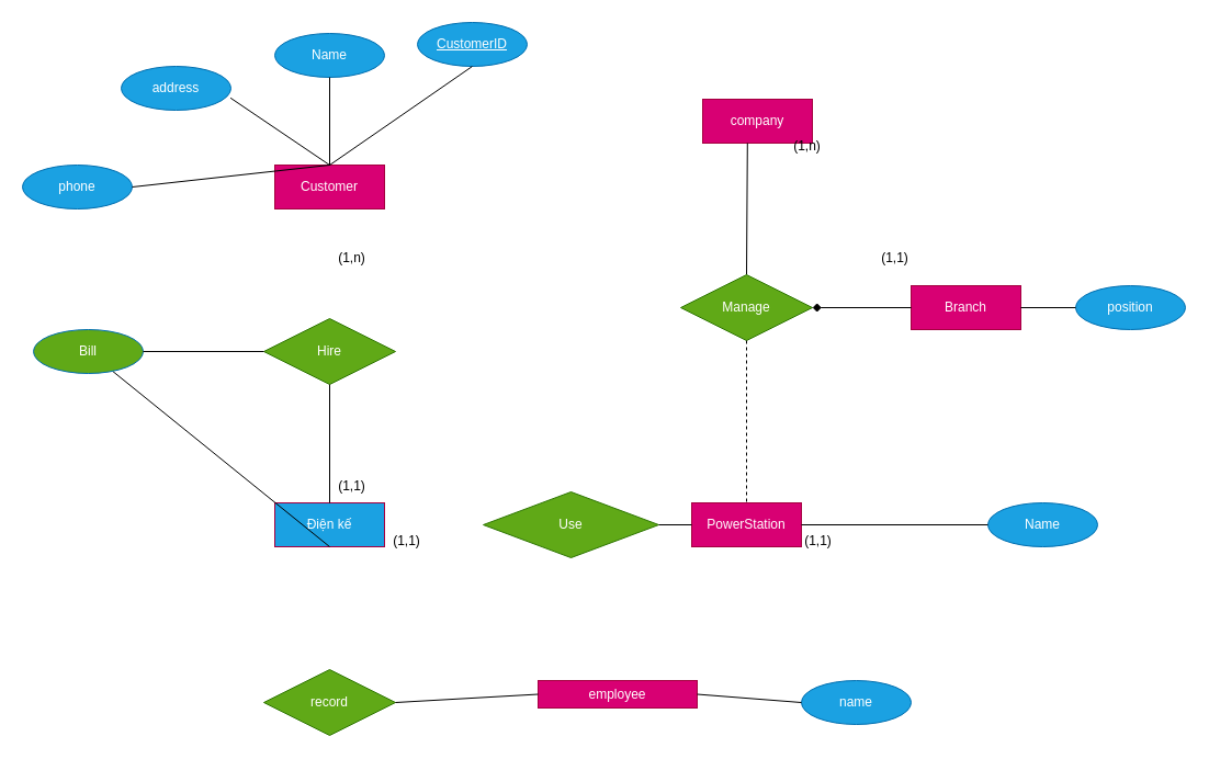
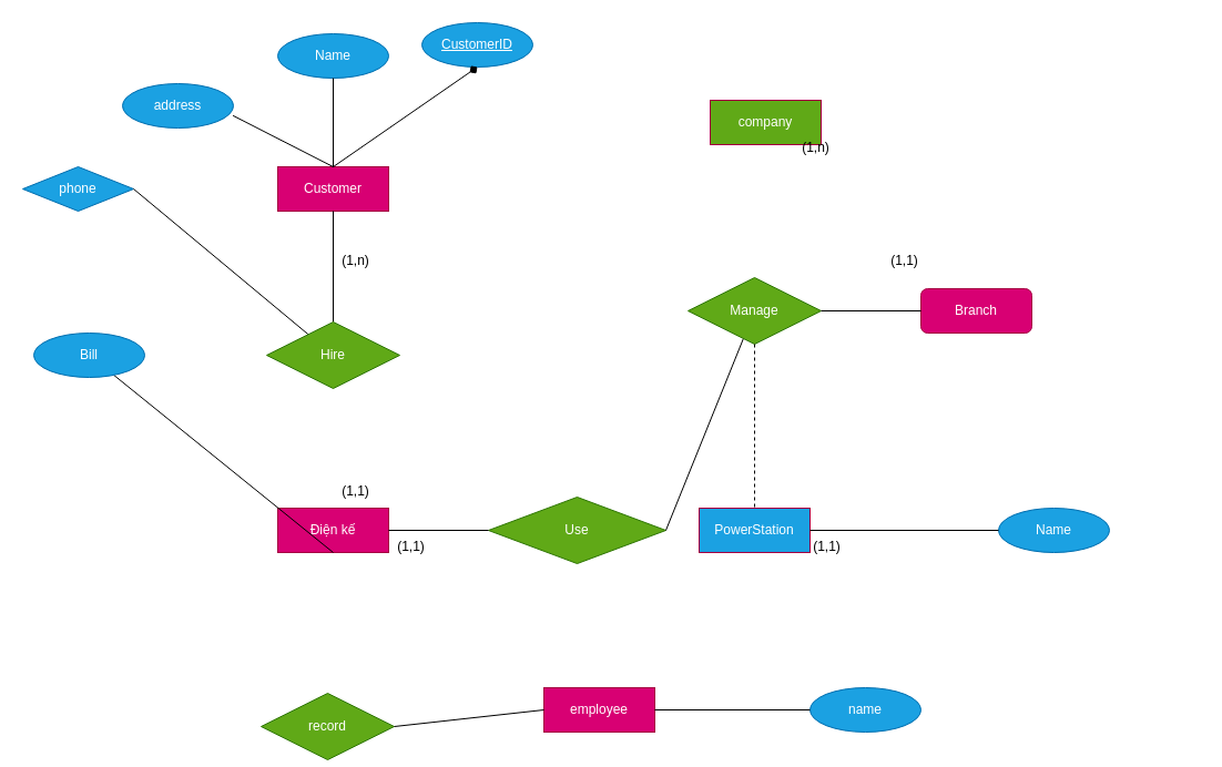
  <mxCell id="0" />
  <mxCell id="1" parent="0" />
- <mxCell id="2" value="company" style="whiteSpace=wrap;html=1;align=center;fillColor=#d80073;fontColor=#ffffff;strokeColor=#A50040;" parent="1" vertex="1"><mxGeometry x="640" y="90" width="100" height="40" as="geometry" /></mxCell>
- <mxCell id="3" value="Branch&lt;br&gt;" style="whiteSpace=wrap;html=1;align=center;fillColor=#d80073;fontColor=#ffffff;strokeColor=#A50040;" parent="1" vertex="1"><mxGeometry x="830" y="260" width="100" height="40" as="geometry" /></mxCell>
- <mxCell id="4" value="PowerStation&lt;br&gt;" style="whiteSpace=wrap;html=1;align=center;fillColor=#d80073;fontColor=#ffffff;strokeColor=#A50040;" parent="1" vertex="1"><mxGeometry x="630" y="458" width="100" height="40" as="geometry" /></mxCell>
+ <mxCell id="2" value="company" style="whiteSpace=wrap;html=1;align=center;fillColor=#60a917;fontColor=#ffffff;strokeColor=#A50040;" parent="1" vertex="1"><mxGeometry x="640" y="90" width="100" height="40" as="geometry" /></mxCell>
+ <mxCell id="3" value="Branch&lt;br&gt;" style="whiteSpace=wrap;html=1;align=center;fillColor=#d80073;fontColor=#ffffff;strokeColor=#A50040;rounded=1;" parent="1" vertex="1"><mxGeometry x="830" y="260" width="100" height="40" as="geometry" /></mxCell>
+ <mxCell id="4" value="PowerStation&lt;br&gt;" style="whiteSpace=wrap;html=1;align=center;fillColor=#1ba1e2;fontColor=#ffffff;strokeColor=#A50040;" parent="1" vertex="1"><mxGeometry x="630" y="458" width="100" height="40" as="geometry" /></mxCell>
  <mxCell id="5" value="Name" style="ellipse;whiteSpace=wrap;html=1;align=center;fillColor=#1ba1e2;fontColor=#ffffff;strokeColor=#006EAF;" parent="1" vertex="1"><mxGeometry x="900" y="458" width="100" height="40" as="geometry" /></mxCell>
  <mxCell id="6" value="" style="endArrow=none;html=1;rounded=0;exitX=1;exitY=0.5;exitDx=0;exitDy=0;" parent="1" source="4" target="5" edge="1"><mxGeometry relative="1" as="geometry"><mxPoint x="790" y="550" as="sourcePoint" /><mxPoint x="950" y="550" as="targetPoint" /></mxGeometry></mxCell>
- <mxCell id="7" value="position&lt;br&gt;" style="ellipse;whiteSpace=wrap;html=1;align=center;fillColor=#1ba1e2;fontColor=#ffffff;strokeColor=#006EAF;" parent="1" vertex="1"><mxGeometry x="980" y="260" width="100" height="40" as="geometry" /></mxCell>
- <mxCell id="8" value="" style="endArrow=none;html=1;rounded=0;entryX=0;entryY=0.5;entryDx=0;entryDy=0;exitX=1;exitY=0.5;exitDx=0;exitDy=0;" parent="1" source="3" target="7" edge="1"><mxGeometry relative="1" as="geometry"><mxPoint x="920" y="270" as="sourcePoint" /><mxPoint x="960" y="200" as="targetPoint" /></mxGeometry></mxCell>
  <mxCell id="9" value="Customer&lt;br&gt;" style="whiteSpace=wrap;html=1;align=center;fillColor=#d80073;fontColor=#ffffff;strokeColor=#A50040;" parent="1" vertex="1"><mxGeometry x="250" y="150" width="100" height="40" as="geometry" /></mxCell>
- <mxCell id="10" value="Điện kế" style="whiteSpace=wrap;html=1;align=center;fillColor=#1ba1e2;fontColor=#ffffff;strokeColor=#A50040;" parent="1" vertex="1"><mxGeometry x="250" y="458" width="100" height="40" as="geometry" /></mxCell>
- <mxCell id="11" value="address" style="ellipse;whiteSpace=wrap;html=1;align=center;fillColor=#1ba1e2;fontColor=#ffffff;strokeColor=#006EAF;" parent="1" vertex="1"><mxGeometry x="110" y="60" width="100" height="40" as="geometry" /></mxCell>
+ <mxCell id="10" value="Điện kế" style="whiteSpace=wrap;html=1;align=center;fillColor=#d80073;fontColor=#ffffff;strokeColor=#A50040;" parent="1" vertex="1"><mxGeometry x="250" y="458" width="100" height="40" as="geometry" /></mxCell>
+ <mxCell id="11" value="address" style="ellipse;whiteSpace=wrap;html=1;align=center;fillColor=#1ba1e2;fontColor=#ffffff;strokeColor=#006EAF;" parent="1" vertex="1"><mxGeometry x="110" y="75" width="100" height="40" as="geometry" /></mxCell>
  <mxCell id="12" value="CustomerID" style="ellipse;whiteSpace=wrap;html=1;align=center;fontStyle=4;fillColor=#1ba1e2;fontColor=#ffffff;strokeColor=#006EAF;" parent="1" vertex="1"><mxGeometry x="380" y="20" width="100" height="40" as="geometry" /></mxCell>
  <mxCell id="13" value="Name" style="ellipse;whiteSpace=wrap;html=1;align=center;fillColor=#1ba1e2;fontColor=#ffffff;strokeColor=#006EAF;" parent="1" vertex="1"><mxGeometry x="250" y="30" width="100" height="40" as="geometry" /></mxCell>
- <mxCell id="14" value="phone" style="ellipse;whiteSpace=wrap;html=1;align=center;fillColor=#1ba1e2;fontColor=#ffffff;strokeColor=#006EAF;" parent="1" vertex="1"><mxGeometry x="20" y="150" width="100" height="40" as="geometry" /></mxCell>
+ <mxCell id="14" value="phone" style="rhombus;whiteSpace=wrap;html=1;align=center;fillColor=#1ba1e2;fontColor=#ffffff;strokeColor=#006EAF;" parent="1" vertex="1"><mxGeometry x="20" y="150" width="100" height="40" as="geometry" /></mxCell>
  <mxCell id="15" value="" style="endArrow=none;html=1;rounded=0;exitX=0.996;exitY=0.72;exitDx=0;exitDy=0;exitPerimeter=0;entryX=0.5;entryY=0;entryDx=0;entryDy=0;" parent="1" source="11" target="9" edge="1"><mxGeometry relative="1" as="geometry"><mxPoint x="220" y="230" as="sourcePoint" /><mxPoint x="380" y="230" as="targetPoint" /></mxGeometry></mxCell>
  <mxCell id="16" value="" style="endArrow=none;html=1;rounded=0;exitX=0.5;exitY=1;exitDx=0;exitDy=0;entryX=0.5;entryY=0;entryDx=0;entryDy=0;" parent="1" source="13" target="9" edge="1"><mxGeometry relative="1" as="geometry"><mxPoint x="300" y="220" as="sourcePoint" /><mxPoint x="460" y="220" as="targetPoint" /></mxGeometry></mxCell>
- <mxCell id="17" value="" style="endArrow=none;html=1;rounded=0;exitX=1;exitY=0.5;exitDx=0;exitDy=0;entryX=0.5;entryY=0;entryDx=0;entryDy=0;" parent="1" source="14" target="9" edge="1"><mxGeometry relative="1" as="geometry"><mxPoint x="80" y="270" as="sourcePoint" /><mxPoint x="240" y="270" as="targetPoint" /></mxGeometry></mxCell>
- <mxCell id="18" value="" style="endArrow=none;html=1;rounded=0;exitX=0.5;exitY=0;exitDx=0;exitDy=0;entryX=0.5;entryY=1;entryDx=0;entryDy=0;" parent="1" source="9" target="12" edge="1"><mxGeometry relative="1" as="geometry"><mxPoint x="410" y="220" as="sourcePoint" /><mxPoint x="570" y="220" as="targetPoint" /></mxGeometry></mxCell>
+ <mxCell id="17" value="" style="endArrow=none;html=1;rounded=0;exitX=1;exitY=0.5;exitDx=0;exitDy=0;" parent="1" source="14" target="23" edge="1"><mxGeometry relative="1" as="geometry"><mxPoint x="80" y="270" as="sourcePoint" /><mxPoint x="240" y="270" as="targetPoint" /></mxGeometry></mxCell>
+ <mxCell id="18" value="" style="endArrow=diamond;html=1;rounded=0;exitX=0.5;exitY=0;exitDx=0;exitDy=0;entryX=0.5;entryY=1;entryDx=0;entryDy=0;" parent="1" source="9" target="12" edge="1"><mxGeometry relative="1" as="geometry"><mxPoint x="410" y="220" as="sourcePoint" /><mxPoint x="570" y="220" as="targetPoint" /></mxGeometry></mxCell>
  <mxCell id="19" value="Use" style="shape=rhombus;perimeter=rhombusPerimeter;whiteSpace=wrap;html=1;align=center;fillColor=#60a917;fontColor=#ffffff;strokeColor=#2D7600;" parent="1" vertex="1"><mxGeometry x="440" y="448" width="160" height="60" as="geometry" /></mxCell>
- <mxCell id="21" value="" style="endArrow=none;html=1;rounded=0;exitX=1;exitY=0.5;exitDx=0;exitDy=0;entryX=0;entryY=0.5;entryDx=0;entryDy=0;" parent="1" source="19" target="4" edge="1"><mxGeometry relative="1" as="geometry"><mxPoint x="470" y="547" as="sourcePoint" /><mxPoint x="740" y="379" as="targetPoint" /></mxGeometry></mxCell>
+ <mxCell id="20" value="" style="endArrow=none;html=1;rounded=0;entryX=0;entryY=0.5;entryDx=0;entryDy=0;" parent="1" source="10" target="19" edge="1"><mxGeometry relative="1" as="geometry"><mxPoint x="350" y="410" as="sourcePoint" /><mxPoint x="510" y="410" as="targetPoint" /></mxGeometry></mxCell>
+ <mxCell id="21" value="" style="endArrow=none;html=1;rounded=0;exitX=1;exitY=0.5;exitDx=0;exitDy=0;" parent="1" source="19" target="26" edge="1"><mxGeometry relative="1" as="geometry"><mxPoint x="470" y="547" as="sourcePoint" /><mxPoint x="740" y="379" as="targetPoint" /></mxGeometry></mxCell>
+ <mxCell id="22" value="" style="endArrow=none;html=1;rounded=0;entryX=0.5;entryY=1;entryDx=0;entryDy=0;exitX=0.5;exitY=0;exitDx=0;exitDy=0;" parent="1" source="23" target="9" edge="1"><mxGeometry relative="1" as="geometry"><mxPoint x="20" y="270" as="sourcePoint" /><mxPoint x="180" y="270" as="targetPoint" /></mxGeometry></mxCell>
  <mxCell id="23" value="Hire&lt;br&gt;" style="shape=rhombus;perimeter=rhombusPerimeter;whiteSpace=wrap;html=1;align=center;fillColor=#60a917;fontColor=#ffffff;strokeColor=#2D7600;" parent="1" vertex="1"><mxGeometry x="240" y="290" width="120" height="60" as="geometry" /></mxCell>
- <mxCell id="24" value="" style="endArrow=none;html=1;rounded=0;entryX=0.5;entryY=1;entryDx=0;entryDy=0;" parent="1" source="10" target="23" edge="1"><mxGeometry relative="1" as="geometry"><mxPoint x="150" y="410" as="sourcePoint" /><mxPoint x="310" y="410" as="targetPoint" /></mxGeometry></mxCell>
- <mxCell id="25" value="" style="endArrow=none;html=1;rounded=0;exitX=0.408;exitY=1;exitDx=0;exitDy=0;exitPerimeter=0;entryX=0.5;entryY=0;entryDx=0;entryDy=0;" parent="1" source="2" target="26" edge="1"><mxGeometry relative="1" as="geometry"><mxPoint x="840" y="160" as="sourcePoint" /><mxPoint x="1000" y="160" as="targetPoint" /></mxGeometry></mxCell>
  <mxCell id="26" value="Manage" style="shape=rhombus;perimeter=rhombusPerimeter;whiteSpace=wrap;html=1;align=center;fillColor=#60a917;fontColor=#ffffff;strokeColor=#2D7600;" parent="1" vertex="1"><mxGeometry x="620" y="250" width="120" height="60" as="geometry" /></mxCell>
- <mxCell id="27" value="" style="endArrow=diamond;html=1;rounded=0;entryX=1;entryY=0.5;entryDx=0;entryDy=0;" parent="1" source="3" target="26" edge="1"><mxGeometry relative="1" as="geometry"><mxPoint x="720" y="250" as="sourcePoint" /><mxPoint x="880" y="250" as="targetPoint" /></mxGeometry></mxCell>
+ <mxCell id="27" value="" style="endArrow=none;html=1;rounded=0;entryX=1;entryY=0.5;entryDx=0;entryDy=0;" parent="1" source="3" target="26" edge="1"><mxGeometry relative="1" as="geometry"><mxPoint x="720" y="250" as="sourcePoint" /><mxPoint x="880" y="250" as="targetPoint" /></mxGeometry></mxCell>
  <mxCell id="28" value="" style="endArrow=none;html=1;rounded=0;exitX=0.5;exitY=1;exitDx=0;exitDy=0;entryX=0.5;entryY=0;entryDx=0;entryDy=0;dashed=1;" parent="1" source="26" target="4" edge="1"><mxGeometry relative="1" as="geometry"><mxPoint x="900" y="290" as="sourcePoint" /><mxPoint x="781.6" y="511.6" as="targetPoint" /></mxGeometry></mxCell>
  <mxCell id="29" value="(1,n)" style="text;html=1;align=center;verticalAlign=middle;resizable=0;points=[];autosize=1;strokeColor=none;fillColor=none;" parent="1" vertex="1"><mxGeometry x="710" y="118" width="50" height="30" as="geometry" /></mxCell>
  <mxCell id="30" value="(1,1)" style="text;html=1;align=center;verticalAlign=middle;resizable=0;points=[];autosize=1;strokeColor=none;fillColor=none;" parent="1" vertex="1"><mxGeometry x="790" y="220" width="50" height="30" as="geometry" /></mxCell>
- <mxCell id="31" value="employee&lt;br&gt;" style="whiteSpace=wrap;html=1;align=center;fillColor=#d80073;fontColor=#ffffff;strokeColor=#A50040;" parent="1" vertex="1"><mxGeometry x="490" y="620" width="145" height="25" as="geometry" /></mxCell>
- <mxCell id="32" value="record&lt;br&gt;" style="shape=rhombus;perimeter=rhombusPerimeter;whiteSpace=wrap;html=1;align=center;fillColor=#60a917;fontColor=#ffffff;strokeColor=#2D7600;" parent="1" vertex="1"><mxGeometry x="240" y="610" width="120" height="60" as="geometry" /></mxCell>
+ <mxCell id="31" value="employee&lt;br&gt;" style="whiteSpace=wrap;html=1;align=center;fillColor=#d80073;fontColor=#ffffff;strokeColor=#A50040;" parent="1" vertex="1"><mxGeometry x="490" y="620" width="100" height="40" as="geometry" /></mxCell>
+ <mxCell id="32" value="record&lt;br&gt;" style="shape=rhombus;perimeter=rhombusPerimeter;whiteSpace=wrap;html=1;align=center;fillColor=#60a917;fontColor=#ffffff;strokeColor=#2D7600;" parent="1" vertex="1"><mxGeometry x="235" y="625" width="120" height="60" as="geometry" /></mxCell>
  <mxCell id="33" value="" style="endArrow=none;html=1;rounded=0;exitX=0.5;exitY=1;exitDx=0;exitDy=0;" parent="1" source="10" target="40" edge="1"><mxGeometry relative="1" as="geometry"><mxPoint x="210" y="550" as="sourcePoint" /><mxPoint x="370" y="550" as="targetPoint" /></mxGeometry></mxCell>
  <mxCell id="34" value="" style="endArrow=none;html=1;rounded=0;exitX=1;exitY=0.5;exitDx=0;exitDy=0;entryX=0;entryY=0.5;entryDx=0;entryDy=0;" parent="1" source="32" target="31" edge="1"><mxGeometry relative="1" as="geometry"><mxPoint x="360" y="590" as="sourcePoint" /><mxPoint x="520" y="590" as="targetPoint" /></mxGeometry></mxCell>
  <mxCell id="35" value="(1,1)" style="text;html=1;align=center;verticalAlign=middle;resizable=0;points=[];autosize=1;strokeColor=none;fillColor=none;" parent="1" vertex="1"><mxGeometry x="720" y="478" width="50" height="30" as="geometry" /></mxCell>
  <mxCell id="36" value="(1,1)" style="text;html=1;align=center;verticalAlign=middle;resizable=0;points=[];autosize=1;strokeColor=none;fillColor=none;" parent="1" vertex="1"><mxGeometry x="295" y="428" width="50" height="30" as="geometry" /></mxCell>
  <mxCell id="37" value="(1,n)" style="text;html=1;align=center;verticalAlign=middle;resizable=0;points=[];autosize=1;strokeColor=none;fillColor=none;" parent="1" vertex="1"><mxGeometry x="295" y="220" width="50" height="30" as="geometry" /></mxCell>
  <mxCell id="38" value="name" style="ellipse;whiteSpace=wrap;html=1;align=center;fillColor=#1ba1e2;fontColor=#ffffff;strokeColor=#006EAF;" parent="1" vertex="1"><mxGeometry x="730" y="620" width="100" height="40" as="geometry" /></mxCell>
  <mxCell id="39" value="" style="endArrow=none;html=1;rounded=0;exitX=1;exitY=0.5;exitDx=0;exitDy=0;entryX=0;entryY=0.5;entryDx=0;entryDy=0;" parent="1" source="31" target="38" edge="1"><mxGeometry relative="1" as="geometry"><mxPoint x="580" y="560" as="sourcePoint" /><mxPoint x="740" y="560" as="targetPoint" /></mxGeometry></mxCell>
- <mxCell id="40" value="Bill" style="ellipse;whiteSpace=wrap;html=1;align=center;fillColor=#60a917;fontColor=#ffffff;strokeColor=#006EAF;" parent="1" vertex="1"><mxGeometry x="30" y="300" width="100" height="40" as="geometry" /></mxCell>
- <mxCell id="41" value="" style="endArrow=none;html=1;rounded=0;exitX=1;exitY=0.5;exitDx=0;exitDy=0;entryX=0;entryY=0.5;entryDx=0;entryDy=0;" parent="1" source="40" target="23" edge="1"><mxGeometry relative="1" as="geometry"><mxPoint x="60" y="390" as="sourcePoint" /><mxPoint x="220" y="390" as="targetPoint" /></mxGeometry></mxCell>
+ <mxCell id="40" value="Bill" style="ellipse;whiteSpace=wrap;html=1;align=center;fillColor=#1ba1e2;fontColor=#ffffff;strokeColor=#006EAF;" parent="1" vertex="1"><mxGeometry x="30" y="300" width="100" height="40" as="geometry" /></mxCell>
  <mxCell id="42" value="(1,1)" style="text;html=1;align=center;verticalAlign=middle;resizable=0;points=[];autosize=1;strokeColor=none;fillColor=none;" parent="1" vertex="1"><mxGeometry x="345" y="478" width="50" height="30" as="geometry" /></mxCell>
